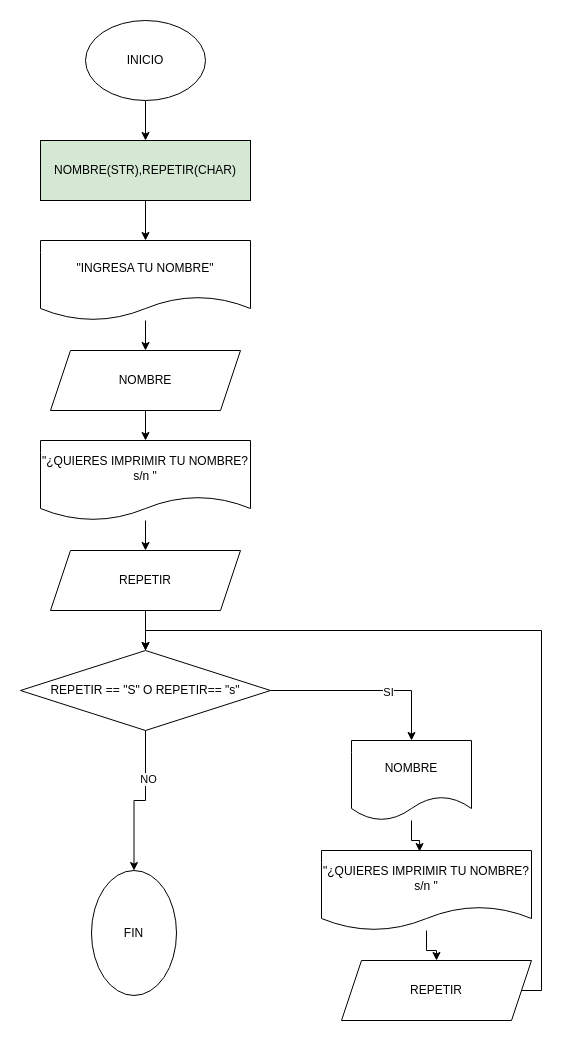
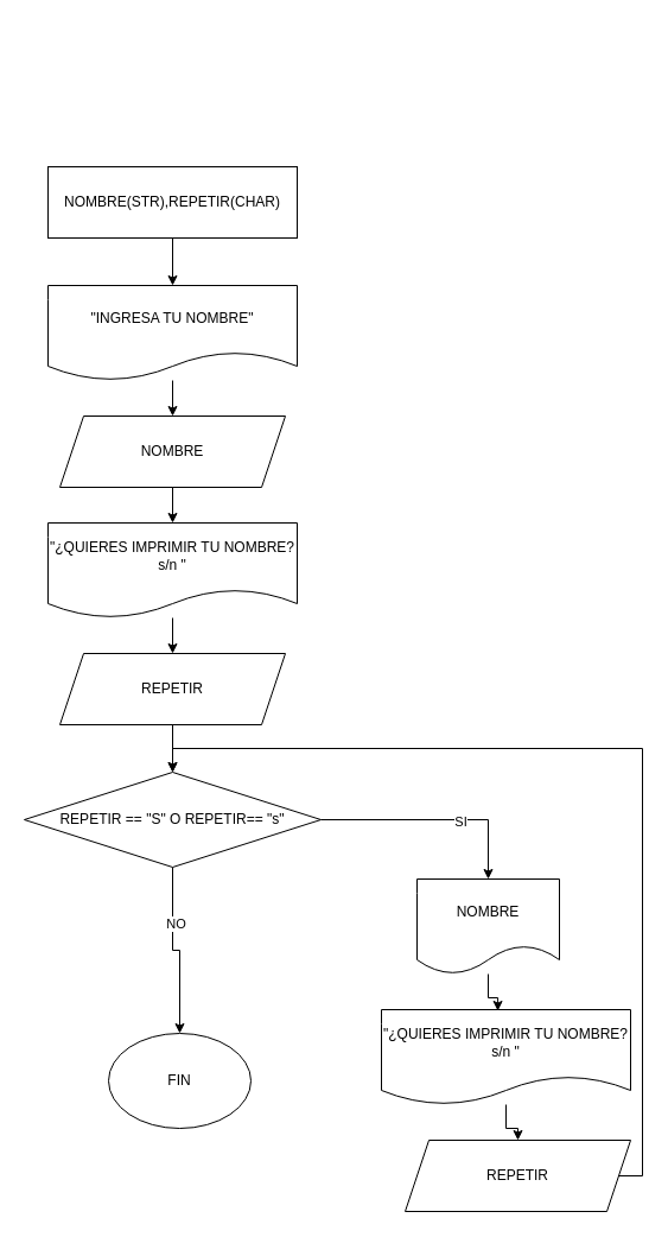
  <mxCell id="0" />
  <mxCell id="1" parent="0" />
- <mxCell id="2" value="" style="edgeStyle=orthogonalEdgeStyle;rounded=0;orthogonalLoop=1;jettySize=auto;html=1;" edge="1" parent="1" source="3" target="5"><mxGeometry relative="1" as="geometry" /></mxCell>
- <mxCell id="3" value="INICIO" style="ellipse;whiteSpace=wrap;html=1;" vertex="1" parent="1"><mxGeometry x="85" y="20" width="120" height="80" as="geometry" /></mxCell>
  <mxCell id="4" style="edgeStyle=orthogonalEdgeStyle;rounded=0;orthogonalLoop=1;jettySize=auto;html=1;entryX=0.5;entryY=0;entryDx=0;entryDy=0;" edge="1" parent="1" source="5" target="7"><mxGeometry relative="1" as="geometry" /></mxCell>
- <mxCell id="5" value="NOMBRE(STR),REPETIR(CHAR)" style="rounded=0;whiteSpace=wrap;html=1;fillColor=#d5e8d4;" vertex="1" parent="1"><mxGeometry x="40" y="140" width="210" height="60" as="geometry" /></mxCell>
+ <mxCell id="5" value="NOMBRE(STR),REPETIR(CHAR)" style="rounded=0;whiteSpace=wrap;html=1;" vertex="1" parent="1"><mxGeometry x="40" y="140" width="210" height="60" as="geometry" /></mxCell>
  <mxCell id="6" style="edgeStyle=orthogonalEdgeStyle;rounded=0;orthogonalLoop=1;jettySize=auto;html=1;" edge="1" parent="1" source="7" target="9"><mxGeometry relative="1" as="geometry" /></mxCell>
  <mxCell id="7" value="&quot;INGRESA TU NOMBRE&quot;" style="shape=document;whiteSpace=wrap;html=1;boundedLbl=1;" vertex="1" parent="1"><mxGeometry x="40" y="240" width="210" height="80" as="geometry" /></mxCell>
  <mxCell id="8" value="" style="edgeStyle=orthogonalEdgeStyle;rounded=0;orthogonalLoop=1;jettySize=auto;html=1;" edge="1" parent="1" source="9" target="11"><mxGeometry relative="1" as="geometry" /></mxCell>
  <mxCell id="9" value="NOMBRE" style="shape=parallelogram;perimeter=parallelogramPerimeter;whiteSpace=wrap;html=1;fixedSize=1;" vertex="1" parent="1"><mxGeometry x="50" y="350" width="190" height="60" as="geometry" /></mxCell>
  <mxCell id="10" value="" style="edgeStyle=orthogonalEdgeStyle;rounded=0;orthogonalLoop=1;jettySize=auto;html=1;" edge="1" parent="1" source="11" target="13"><mxGeometry relative="1" as="geometry" /></mxCell>
  <mxCell id="11" value="&quot;¿QUIERES IMPRIMIR TU NOMBRE? s/n &quot;" style="shape=document;whiteSpace=wrap;html=1;boundedLbl=1;" vertex="1" parent="1"><mxGeometry x="40" y="440" width="210" height="80" as="geometry" /></mxCell>
  <mxCell id="12" value="" style="edgeStyle=orthogonalEdgeStyle;rounded=0;orthogonalLoop=1;jettySize=auto;html=1;" edge="1" parent="1" source="13" target="18"><mxGeometry relative="1" as="geometry" /></mxCell>
  <mxCell id="13" value="REPETIR" style="shape=parallelogram;perimeter=parallelogramPerimeter;whiteSpace=wrap;html=1;fixedSize=1;" vertex="1" parent="1"><mxGeometry x="50" y="550" width="190" height="60" as="geometry" /></mxCell>
  <mxCell id="14" style="edgeStyle=orthogonalEdgeStyle;rounded=0;orthogonalLoop=1;jettySize=auto;html=1;entryX=0.5;entryY=0;entryDx=0;entryDy=0;" edge="1" parent="1" source="18" target="20"><mxGeometry relative="1" as="geometry" /></mxCell>
  <mxCell id="15" value="SI" style="edgeLabel;html=1;align=center;verticalAlign=middle;resizable=0;points=[];" vertex="1" connectable="0" parent="14"><mxGeometry x="0.223" y="-1" relative="1" as="geometry"><mxPoint as="offset" /></mxGeometry></mxCell>
  <mxCell id="16" style="edgeStyle=orthogonalEdgeStyle;rounded=0;orthogonalLoop=1;jettySize=auto;html=1;entryX=0.5;entryY=0;entryDx=0;entryDy=0;" edge="1" parent="1" source="18" target="21"><mxGeometry relative="1" as="geometry" /></mxCell>
  <mxCell id="17" value="NO" style="edgeLabel;html=1;align=center;verticalAlign=middle;resizable=0;points=[];" vertex="1" connectable="0" parent="16"><mxGeometry x="-0.362" y="2" relative="1" as="geometry"><mxPoint as="offset" /></mxGeometry></mxCell>
  <mxCell id="18" value="REPETIR == &quot;S&quot; O REPETIR== &quot;s&quot;" style="rhombus;whiteSpace=wrap;html=1;" vertex="1" parent="1"><mxGeometry x="20" y="650" width="250" height="80" as="geometry" /></mxCell>
  <mxCell id="19" style="edgeStyle=orthogonalEdgeStyle;rounded=0;orthogonalLoop=1;jettySize=auto;html=1;entryX=0.467;entryY=0.013;entryDx=0;entryDy=0;entryPerimeter=0;" edge="1" parent="1" source="20" target="23"><mxGeometry relative="1" as="geometry" /></mxCell>
  <mxCell id="20" value="NOMBRE" style="shape=document;whiteSpace=wrap;html=1;boundedLbl=1;" vertex="1" parent="1"><mxGeometry x="351" y="740" width="120" height="80" as="geometry" /></mxCell>
- <mxCell id="21" value="FIN" style="ellipse;whiteSpace=wrap;html=1;" vertex="1" parent="1"><mxGeometry x="91" y="870" width="85" height="125" as="geometry" /></mxCell>
+ <mxCell id="21" value="FIN" style="ellipse;whiteSpace=wrap;html=1;" vertex="1" parent="1"><mxGeometry x="91" y="870" width="120" height="80" as="geometry" /></mxCell>
  <mxCell id="22" style="edgeStyle=orthogonalEdgeStyle;rounded=0;orthogonalLoop=1;jettySize=auto;html=1;" edge="1" parent="1" source="23" target="25"><mxGeometry relative="1" as="geometry" /></mxCell>
  <mxCell id="23" value="&quot;¿QUIERES IMPRIMIR TU NOMBRE? s/n &quot;" style="shape=document;whiteSpace=wrap;html=1;boundedLbl=1;" vertex="1" parent="1"><mxGeometry x="321" y="850" width="210" height="80" as="geometry" /></mxCell>
  <mxCell id="24" style="edgeStyle=orthogonalEdgeStyle;rounded=0;orthogonalLoop=1;jettySize=auto;html=1;entryX=0.5;entryY=0;entryDx=0;entryDy=0;" edge="1" parent="1" source="25" target="18"><mxGeometry relative="1" as="geometry"><Array as="points"><mxPoint x="541" y="990" /><mxPoint x="541" y="630" /><mxPoint x="145" y="630" /></Array></mxGeometry></mxCell>
  <mxCell id="25" value="REPETIR" style="shape=parallelogram;perimeter=parallelogramPerimeter;whiteSpace=wrap;html=1;fixedSize=1;" vertex="1" parent="1"><mxGeometry x="341" y="960" width="190" height="60" as="geometry" /></mxCell>
